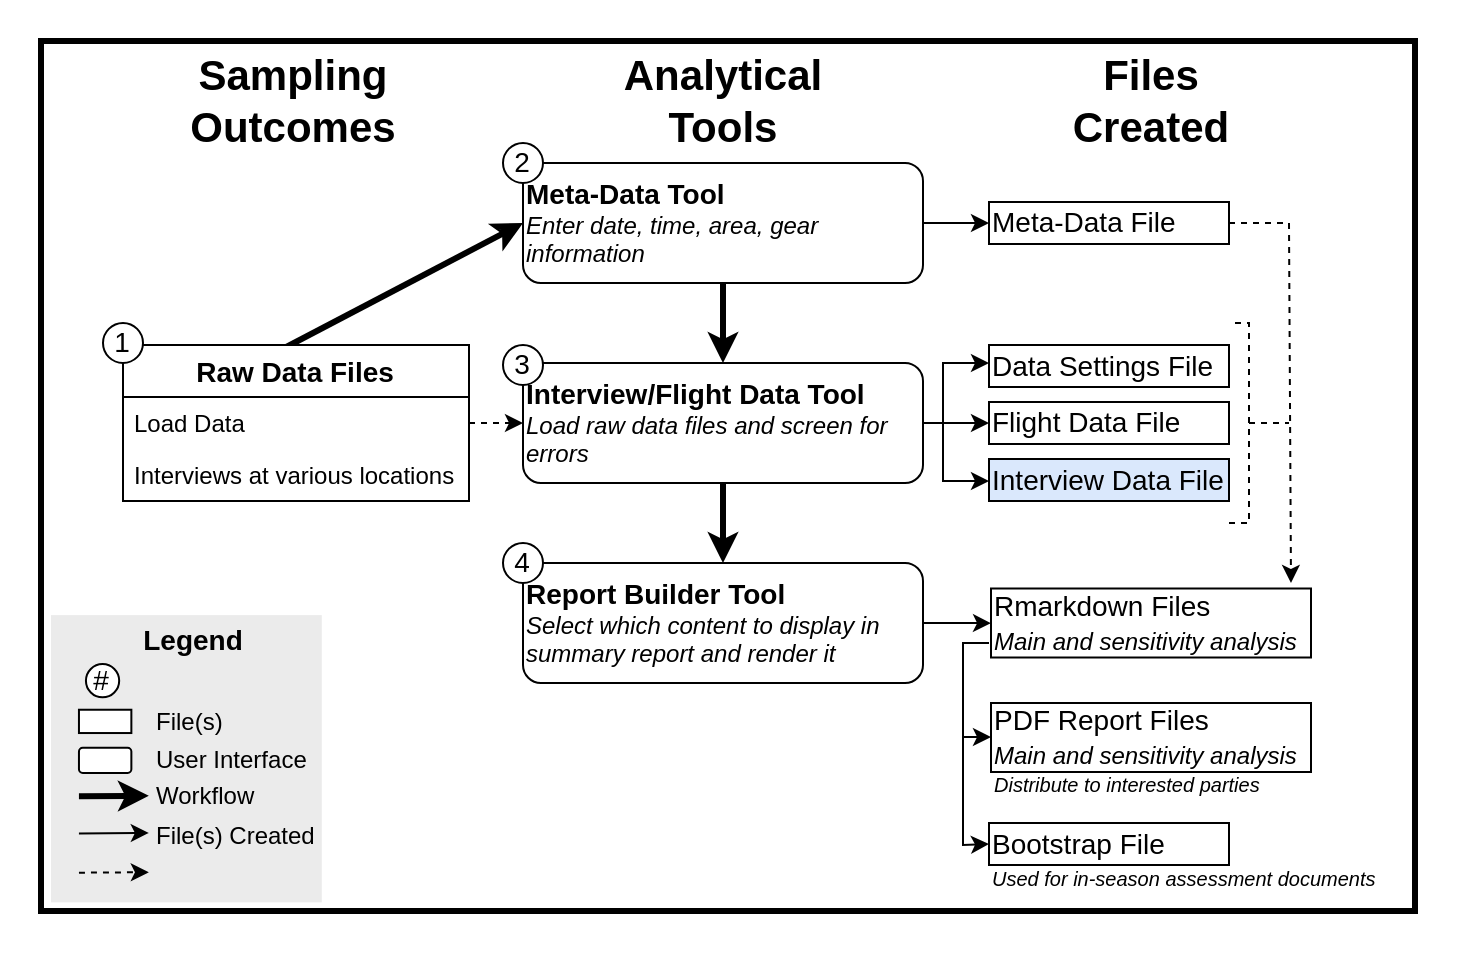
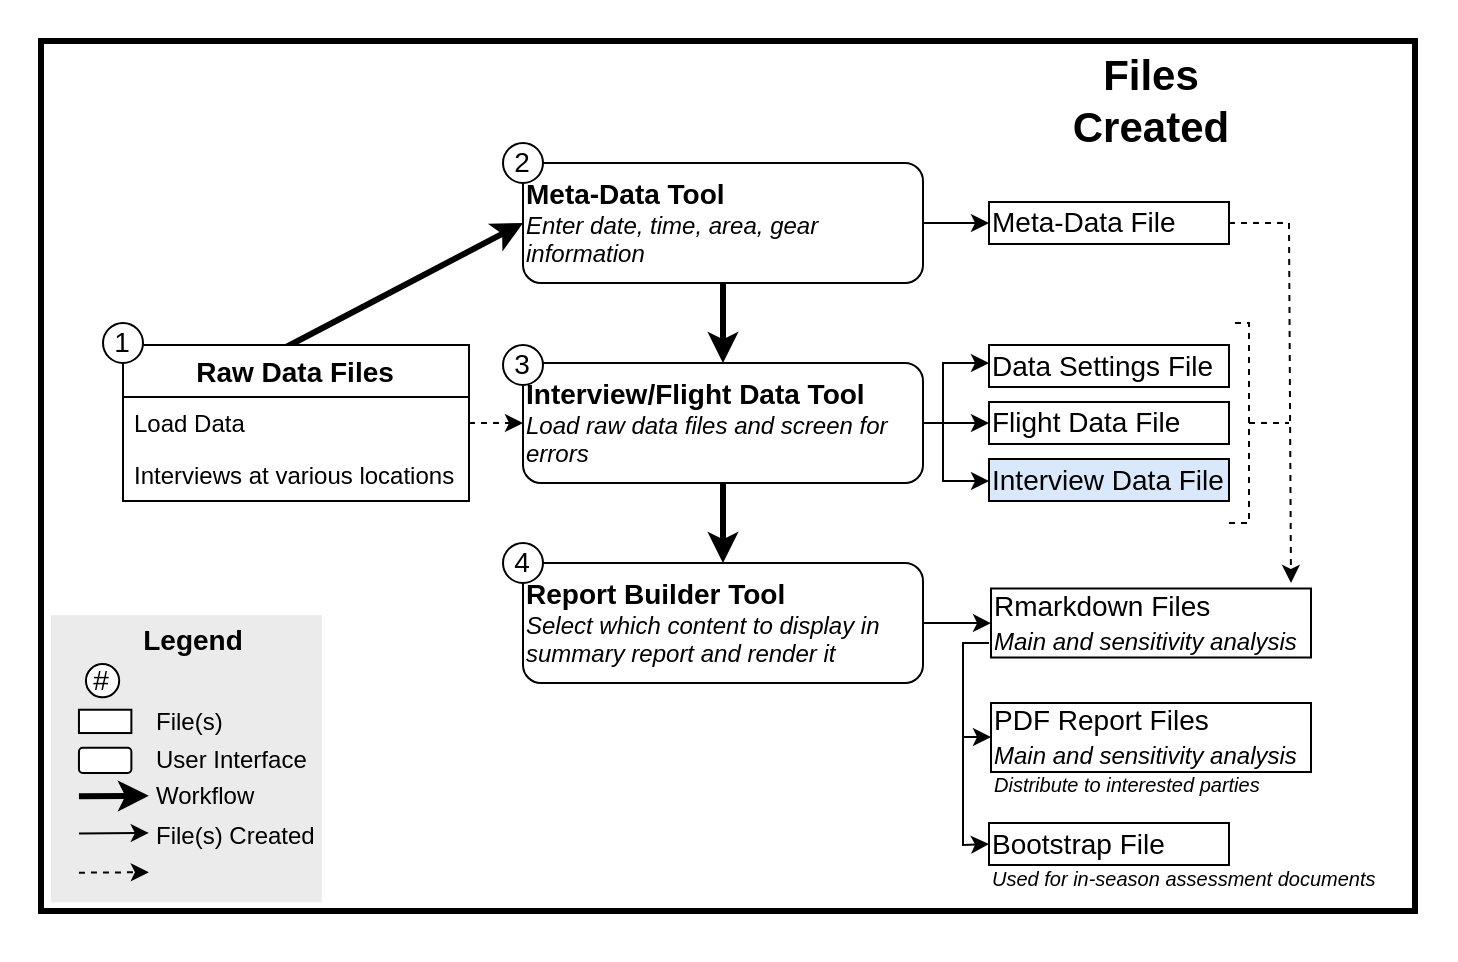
  <mxCell id="0" />
  <mxCell id="1" parent="0" />
  <mxCell id="2" value="" style="rounded=0;whiteSpace=wrap;html=1;fontSize=21;fillColor=#FFFFFF;align=left;strokeWidth=3;" vertex="1" parent="1"><mxGeometry x="20" y="20" width="687" height="435" as="geometry" /></mxCell>
  <mxCell id="3" value="" style="edgeStyle=orthogonalEdgeStyle;rounded=0;orthogonalLoop=1;jettySize=auto;html=1;fontSize=14;strokeWidth=3;" edge="1" parent="1" source="5" target="7"><mxGeometry relative="1" as="geometry" /></mxCell>
  <mxCell id="4" value="" style="edgeStyle=orthogonalEdgeStyle;rounded=0;orthogonalLoop=1;jettySize=auto;html=1;fontSize=14;strokeWidth=1;" edge="1" parent="1" source="5" target="12"><mxGeometry relative="1" as="geometry" /></mxCell>
  <mxCell id="5" value="&lt;b&gt;&lt;font style=&quot;font-size: 14px&quot;&gt;Meta-Data Tool&lt;/font&gt;&lt;/b&gt;&lt;br&gt;&lt;i&gt;Enter date, time, area, gear information&lt;/i&gt;" style="rounded=1;whiteSpace=wrap;html=1;align=left;" vertex="1" parent="1"><mxGeometry x="261" y="81" width="200" height="60" as="geometry" /></mxCell>
  <mxCell id="6" value="" style="edgeStyle=orthogonalEdgeStyle;rounded=0;orthogonalLoop=1;jettySize=auto;html=1;fontSize=14;strokeWidth=1;" edge="1" parent="1" source="7" target="14"><mxGeometry relative="1" as="geometry"><Array as="points"><mxPoint x="471" y="211" /><mxPoint x="471" y="240" /></Array></mxGeometry></mxCell>
  <mxCell id="7" value="&lt;b&gt;&lt;font style=&quot;font-size: 14px&quot;&gt;Interview/Flight Data Tool&lt;/font&gt;&lt;/b&gt;&lt;br&gt;&lt;i&gt;Load raw data files and screen for errors&lt;/i&gt;" style="rounded=1;whiteSpace=wrap;html=1;align=left;" vertex="1" parent="1"><mxGeometry x="261" y="181" width="200" height="60" as="geometry" /></mxCell>
  <mxCell id="8" value="" style="edgeStyle=orthogonalEdgeStyle;rounded=0;orthogonalLoop=1;jettySize=auto;html=1;fontSize=14;strokeWidth=1;" edge="1" parent="1" source="9" target="16"><mxGeometry relative="1" as="geometry" /></mxCell>
  <mxCell id="9" value="&lt;b&gt;&lt;font style=&quot;font-size: 14px&quot;&gt;Report Builder Tool&lt;/font&gt;&lt;/b&gt;&lt;br&gt;&lt;i&gt;Select which content to display in summary report and render it&lt;/i&gt;" style="rounded=1;whiteSpace=wrap;html=1;align=left;" vertex="1" parent="1"><mxGeometry x="261" y="281" width="200" height="60" as="geometry" /></mxCell>
  <mxCell id="10" value="" style="edgeStyle=orthogonalEdgeStyle;rounded=0;orthogonalLoop=1;jettySize=auto;html=1;fontSize=14;strokeWidth=3;exitX=0.5;exitY=1;exitDx=0;exitDy=0;entryX=0.5;entryY=0;entryDx=0;entryDy=0;entryPerimeter=0;" edge="1" parent="1" source="7" target="9"><mxGeometry relative="1" as="geometry"><mxPoint x="371" y="217" as="sourcePoint" /><mxPoint x="371" y="257" as="targetPoint" /></mxGeometry></mxCell>
  <mxCell id="11" value="Data Settings File" style="rounded=0;whiteSpace=wrap;html=1;fontSize=14;fillColor=#FFFFFF;align=left;" vertex="1" parent="1"><mxGeometry x="494" y="172" width="120" height="21" as="geometry" /></mxCell>
  <mxCell id="12" value="Meta-Data File" style="rounded=0;whiteSpace=wrap;html=1;fontSize=14;fillColor=#FFFFFF;align=left;" vertex="1" parent="1"><mxGeometry x="494" y="100.5" width="120" height="21" as="geometry" /></mxCell>
  <mxCell id="13" value="Flight Data File" style="rounded=0;whiteSpace=wrap;html=1;fontSize=14;fillColor=#FFFFFF;align=left;" vertex="1" parent="1"><mxGeometry x="494" y="200.5" width="120" height="21" as="geometry" /></mxCell>
  <mxCell id="14" value="Interview Data File" style="rounded=0;whiteSpace=wrap;html=1;fontSize=14;fillColor=#dae8fc;align=left;" vertex="1" parent="1"><mxGeometry x="494" y="229" width="120" height="21" as="geometry" /></mxCell>
  <mxCell id="15" value="" style="edgeStyle=orthogonalEdgeStyle;rounded=0;orthogonalLoop=1;jettySize=auto;html=1;fontSize=14;strokeWidth=1;" edge="1" parent="1" target="11"><mxGeometry relative="1" as="geometry"><mxPoint x="471" y="211" as="sourcePoint" /><mxPoint x="511" y="181" as="targetPoint" /><Array as="points"><mxPoint x="471" y="181" /></Array></mxGeometry></mxCell>
  <mxCell id="16" value="Rmarkdown Files&lt;br&gt;&lt;i&gt;&lt;font style=&quot;font-size: 12px&quot;&gt;Main and sensitivity analysis&lt;/font&gt;&lt;/i&gt;" style="rounded=0;whiteSpace=wrap;html=1;fontSize=14;fillColor=#FFFFFF;align=left;" vertex="1" parent="1"><mxGeometry x="495" y="293.75" width="160" height="34.5" as="geometry" /></mxCell>
  <mxCell id="17" value="Bootstrap File" style="rounded=0;whiteSpace=wrap;html=1;fontSize=14;fillColor=#FFFFFF;align=left;" vertex="1" parent="1"><mxGeometry x="494" y="411" width="120" height="21" as="geometry" /></mxCell>
  <mxCell id="18" value="PDF Report Files&lt;br&gt;&lt;i&gt;&lt;font style=&quot;font-size: 12px&quot;&gt;Main and sensitivity analysis&lt;/font&gt;&lt;/i&gt;" style="rounded=0;whiteSpace=wrap;html=1;fontSize=14;fillColor=#FFFFFF;align=left;" vertex="1" parent="1"><mxGeometry x="495" y="351" width="160" height="34.5" as="geometry" /></mxCell>
  <mxCell id="19" value="" style="endArrow=classic;html=1;fontSize=14;strokeWidth=1;rounded=0;entryX=0;entryY=0.5;entryDx=0;entryDy=0;" edge="1" parent="1" target="17"><mxGeometry width="50" height="50" relative="1" as="geometry"><mxPoint x="494" y="321" as="sourcePoint" /><mxPoint x="464" y="421" as="targetPoint" /><Array as="points"><mxPoint x="481" y="321" /><mxPoint x="481" y="422" /></Array></mxGeometry></mxCell>
  <mxCell id="20" value="" style="endArrow=none;html=1;fontSize=14;strokeWidth=1;rounded=0;dashed=1;" edge="1" parent="1"><mxGeometry width="50" height="50" relative="1" as="geometry"><mxPoint x="614" y="261" as="sourcePoint" /><mxPoint x="614" y="161" as="targetPoint" /><Array as="points"><mxPoint x="624" y="261" /><mxPoint x="624" y="161" /></Array></mxGeometry></mxCell>
  <mxCell id="21" value="" style="endArrow=classic;html=1;fontSize=14;strokeWidth=1;rounded=0;dashed=1;" edge="1" parent="1"><mxGeometry width="50" height="50" relative="1" as="geometry"><mxPoint x="614" y="111" as="sourcePoint" /><mxPoint x="645" y="291" as="targetPoint" /><Array as="points"><mxPoint x="644" y="111" /></Array></mxGeometry></mxCell>
  <mxCell id="22" value="" style="endArrow=none;html=1;dashed=1;fontSize=14;strokeWidth=1;" edge="1" parent="1"><mxGeometry width="50" height="50" relative="1" as="geometry"><mxPoint x="624" y="211" as="sourcePoint" /><mxPoint x="644" y="211" as="targetPoint" /></mxGeometry></mxCell>
  <mxCell id="23" value="4" style="ellipse;whiteSpace=wrap;html=1;aspect=fixed;rounded=0;fontSize=14;fillColor=#FFFFFF;" vertex="1" parent="1"><mxGeometry x="251" y="271" width="20" height="20" as="geometry" /></mxCell>
  <mxCell id="24" value="3" style="ellipse;whiteSpace=wrap;html=1;aspect=fixed;rounded=0;fontSize=14;fillColor=#FFFFFF;" vertex="1" parent="1"><mxGeometry x="251" y="172" width="20" height="20" as="geometry" /></mxCell>
  <mxCell id="25" value="2" style="ellipse;whiteSpace=wrap;html=1;aspect=fixed;rounded=0;fontSize=14;fillColor=#FFFFFF;" vertex="1" parent="1"><mxGeometry x="251" y="71" width="20" height="20" as="geometry" /></mxCell>
  <mxCell id="26" value="" style="endArrow=classic;html=1;dashed=1;fontSize=14;strokeWidth=1;exitX=1;exitY=0.5;exitDx=0;exitDy=0;" edge="1" parent="1" source="50"><mxGeometry width="50" height="50" relative="1" as="geometry"><mxPoint x="261" y="261" as="sourcePoint" /><mxPoint x="261" y="211" as="targetPoint" /></mxGeometry></mxCell>
  <mxCell id="27" value="" style="endArrow=classic;html=1;fontSize=10;strokeWidth=3;entryX=0;entryY=0.5;entryDx=0;entryDy=0;" edge="1" parent="1" target="5"><mxGeometry width="50" height="50" relative="1" as="geometry"><mxPoint x="135" y="177" as="sourcePoint" /><mxPoint x="191" y="122" as="targetPoint" /></mxGeometry></mxCell>
  <mxCell id="28" value="Distribute to interested parties" style="text;html=1;align=left;verticalAlign=middle;resizable=0;points=[];autosize=1;strokeColor=none;fillColor=none;fontSize=10;fontStyle=2" vertex="1" parent="1"><mxGeometry x="495" y="381.5" width="150" height="20" as="geometry" /></mxCell>
  <mxCell id="29" value="Used for in-season assessment documents" style="text;html=1;align=left;verticalAlign=middle;resizable=0;points=[];autosize=1;strokeColor=none;fillColor=none;fontSize=10;fontStyle=2" vertex="1" parent="1"><mxGeometry x="494" y="429" width="210" height="20" as="geometry" /></mxCell>
  <mxCell id="30" value="" style="group;strokeWidth=1;strokeColor=none;" vertex="1" connectable="0" parent="1"><mxGeometry x="25" y="308" width="145" height="151" as="geometry" /></mxCell>
  <mxCell id="31" value="" style="rounded=0;whiteSpace=wrap;html=1;fontSize=10;fillColor=#EBEBEB;align=left;strokeColor=none;" vertex="1" parent="30"><mxGeometry y="-0.951" width="135.392" height="143.628" as="geometry" /></mxCell>
  <mxCell id="32" value="" style="group" vertex="1" connectable="0" parent="30"><mxGeometry x="13.976" y="23.542" width="131.024" height="127.458" as="geometry" /></mxCell>
  <mxCell id="33" value="#" style="ellipse;whiteSpace=wrap;html=1;aspect=fixed;rounded=0;fontSize=14;fillColor=#FFFFFF;" vertex="1" parent="32"><mxGeometry x="3.494" width="16.617" height="16.617" as="geometry" /></mxCell>
  <mxCell id="34" value="" style="rounded=0;whiteSpace=wrap;html=1;fontSize=10;fillColor=#FFFFFF;align=left;" vertex="1" parent="32"><mxGeometry x="9.93e-14" y="22.828" width="26.205" height="11.652" as="geometry" /></mxCell>
  <mxCell id="35" value="" style="rounded=1;whiteSpace=wrap;html=1;fontSize=10;fillColor=#FFFFFF;align=left;" vertex="1" parent="32"><mxGeometry x="9.93e-14" y="41.852" width="26.205" height="12.603" as="geometry" /></mxCell>
  <mxCell id="36" value="" style="endArrow=classic;html=1;fontSize=10;strokeWidth=3;" edge="1" parent="32"><mxGeometry width="50" height="50" relative="1" as="geometry"><mxPoint y="66.107" as="sourcePoint" /><mxPoint x="34.94" y="65.869" as="targetPoint" /></mxGeometry></mxCell>
  <mxCell id="37" value="" style="endArrow=classic;html=1;fontSize=10;strokeWidth=1;" edge="1" parent="32"><mxGeometry width="50" height="50" relative="1" as="geometry"><mxPoint y="84.655" as="sourcePoint" /><mxPoint x="34.94" y="84.417" as="targetPoint" /></mxGeometry></mxCell>
  <mxCell id="38" value="" style="endArrow=classic;html=1;fontSize=10;strokeWidth=1;dashed=1;" edge="1" parent="32"><mxGeometry width="50" height="50" relative="1" as="geometry"><mxPoint y="104.307" as="sourcePoint" /><mxPoint x="34.94" y="104.069" as="targetPoint" /></mxGeometry></mxCell>
  <mxCell id="39" value="&lt;font style=&quot;font-size: 12px&quot;&gt;File(s)&lt;/font&gt;" style="text;html=1;align=left;verticalAlign=middle;resizable=0;points=[];autosize=1;strokeColor=none;fillColor=none;fontSize=10;" vertex="1" parent="32"><mxGeometry x="36.687" y="20.089" width="44" height="18" as="geometry" /></mxCell>
  <mxCell id="40" value="&lt;font style=&quot;font-size: 12px&quot;&gt;User Interface&lt;/font&gt;" style="text;html=1;align=left;verticalAlign=middle;resizable=0;points=[];autosize=1;strokeColor=none;fillColor=none;fontSize=10;" vertex="1" parent="32"><mxGeometry x="36.687" y="38.646" width="90" height="20" as="geometry" /></mxCell>
  <mxCell id="41" value="&lt;font style=&quot;font-size: 12px&quot;&gt;Workflow&lt;/font&gt;" style="text;html=1;align=left;verticalAlign=middle;resizable=0;points=[];autosize=1;strokeColor=none;fillColor=none;fontSize=10;" vertex="1" parent="32"><mxGeometry x="36.687" y="57.67" width="59" height="18" as="geometry" /></mxCell>
  <mxCell id="42" value="&lt;span style=&quot;font-size: 12px&quot;&gt;File(s) Created&lt;/span&gt;" style="text;html=1;align=left;verticalAlign=middle;resizable=0;points=[];autosize=1;strokeColor=none;fillColor=none;fontSize=10;" vertex="1" parent="32"><mxGeometry x="36.687" y="77.283" width="89" height="18" as="geometry" /></mxCell>
  <mxCell id="43" value="&lt;font style=&quot;font-size: 14px&quot;&gt;&lt;b&gt;Legend&lt;/b&gt;&lt;/font&gt;" style="text;html=1;align=center;verticalAlign=middle;resizable=0;points=[];autosize=1;strokeColor=none;fillColor=none;fontSize=10;" vertex="1" parent="30"><mxGeometry x="41.491" y="2.854" width="60" height="18" as="geometry" /></mxCell>
  <mxCell id="44" value="" style="endArrow=classic;html=1;fontSize=10;strokeWidth=1;" edge="1" parent="1" target="13"><mxGeometry width="50" height="50" relative="1" as="geometry"><mxPoint x="471" y="211" as="sourcePoint" /><mxPoint x="526" y="206" as="targetPoint" /></mxGeometry></mxCell>
- <mxCell id="45" value="&lt;font style=&quot;font-size: 21px;&quot;&gt;Sampling Outcomes&lt;/font&gt;" style="text;html=1;strokeColor=none;fillColor=none;align=center;verticalAlign=middle;whiteSpace=wrap;rounded=0;fontSize=21;fontStyle=1" vertex="1" parent="1"><mxGeometry x="69.75" y="23" width="152.5" height="54" as="geometry" /></mxCell>
- <mxCell id="46" value="&lt;font style=&quot;font-size: 21px&quot;&gt;Analytical Tools&lt;/font&gt;" style="text;html=1;strokeColor=none;fillColor=none;align=center;verticalAlign=middle;whiteSpace=wrap;rounded=0;fontSize=21;fontStyle=1" vertex="1" parent="1"><mxGeometry x="285" y="23" width="152.5" height="54" as="geometry" /></mxCell>
  <mxCell id="47" value="&lt;font style=&quot;font-size: 21px&quot;&gt;Files&lt;br&gt;Created&lt;/font&gt;" style="text;html=1;strokeColor=none;fillColor=none;align=center;verticalAlign=middle;whiteSpace=wrap;rounded=0;fontSize=21;fontStyle=1" vertex="1" parent="1"><mxGeometry x="498.75" y="23" width="152.5" height="54" as="geometry" /></mxCell>
  <mxCell id="48" value="" style="endArrow=classic;html=1;fontSize=21;strokeWidth=1;" edge="1" parent="1"><mxGeometry width="50" height="50" relative="1" as="geometry"><mxPoint x="481" y="368" as="sourcePoint" /><mxPoint x="495" y="368" as="targetPoint" /></mxGeometry></mxCell>
  <mxCell id="49" value="Raw Data Files" style="swimlane;fontStyle=1;childLayout=stackLayout;horizontal=1;startSize=26;horizontalStack=0;resizeParent=1;resizeParentMax=0;resizeLast=0;collapsible=1;marginBottom=0;rounded=0;fontSize=14;fillColor=#FFFFFF;" vertex="1" parent="1"><mxGeometry x="61" y="172" width="173" height="78" as="geometry"><mxRectangle x="50" y="30" width="110" height="26" as="alternateBounds" /></mxGeometry></mxCell>
  <mxCell id="50" value="Load Data" style="text;strokeColor=none;fillColor=none;align=left;verticalAlign=top;spacingLeft=4;spacingRight=4;overflow=hidden;rotatable=0;points=[[0,0.5],[1,0.5]];portConstraint=eastwest;" vertex="1" parent="49"><mxGeometry y="26" width="173" height="26" as="geometry" /></mxCell>
  <mxCell id="51" value="Interviews at various locations" style="text;strokeColor=none;fillColor=none;align=left;verticalAlign=top;spacingLeft=4;spacingRight=4;overflow=hidden;rotatable=0;points=[[0,0.5],[1,0.5]];portConstraint=eastwest;" vertex="1" parent="49"><mxGeometry y="52" width="173" height="26" as="geometry" /></mxCell>
  <mxCell id="52" value="1" style="ellipse;whiteSpace=wrap;html=1;aspect=fixed;rounded=0;fontSize=14;fillColor=#FFFFFF;" vertex="1" parent="1"><mxGeometry x="51" y="161" width="20" height="20" as="geometry" /></mxCell>
